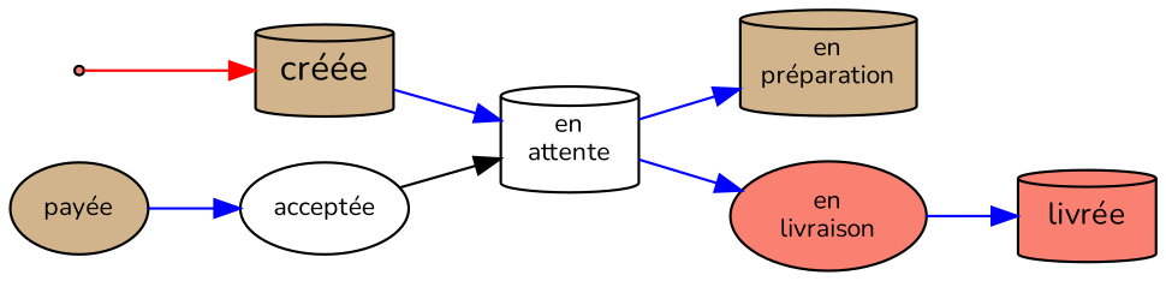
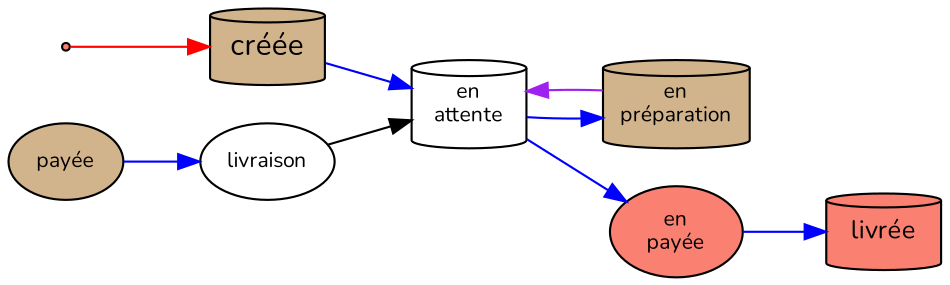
  digraph {
    fontname=Nunito
    rankdir=LR
    node [fillcolor=salmon fontname=Nunito shape=cylinder style=filled fontsize=10]
    edge [color=blue fontname=Nunito]
    enter [shape=point fontsize=""]
    n2 [fillcolor=tan fontsize=14 label="créée"]
    n3 [fillcolor=white label="en\nattente"]
    n4 [fillcolor=tan label="en\npréparation"]
-   n5 [label="en\nlivraison" shape=ellipse]
+   n5 [label="en\npayée" shape=ellipse]
    n6 [fillcolor=tan label="payée" shape=ellipse]
-   n7 [fillcolor=white label="acceptée" shape=ellipse]
+   n7 [fillcolor=white label=livraison shape=ellipse]
    n8 [fontsize=12 label="livrée"]
    enter -> n2 [color=red]
    n2 -> n3
    n3 -> n4
    n3 -> n5
+   n4 -> n3 [color=purple]
    n5 -> n8
    n6 -> n7
    n7 -> n3 [color=black]
  }
